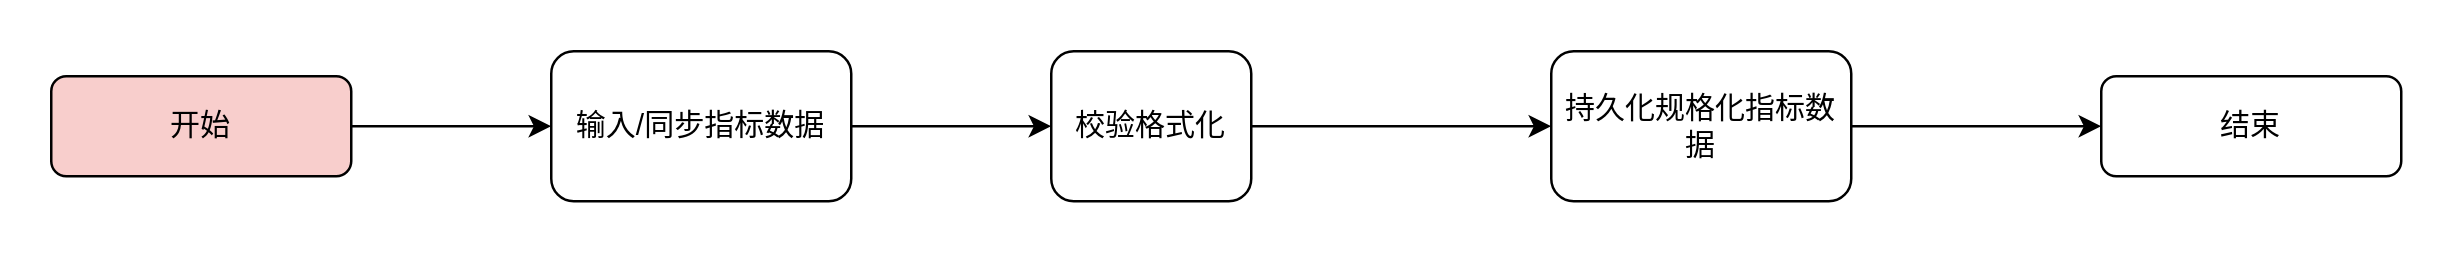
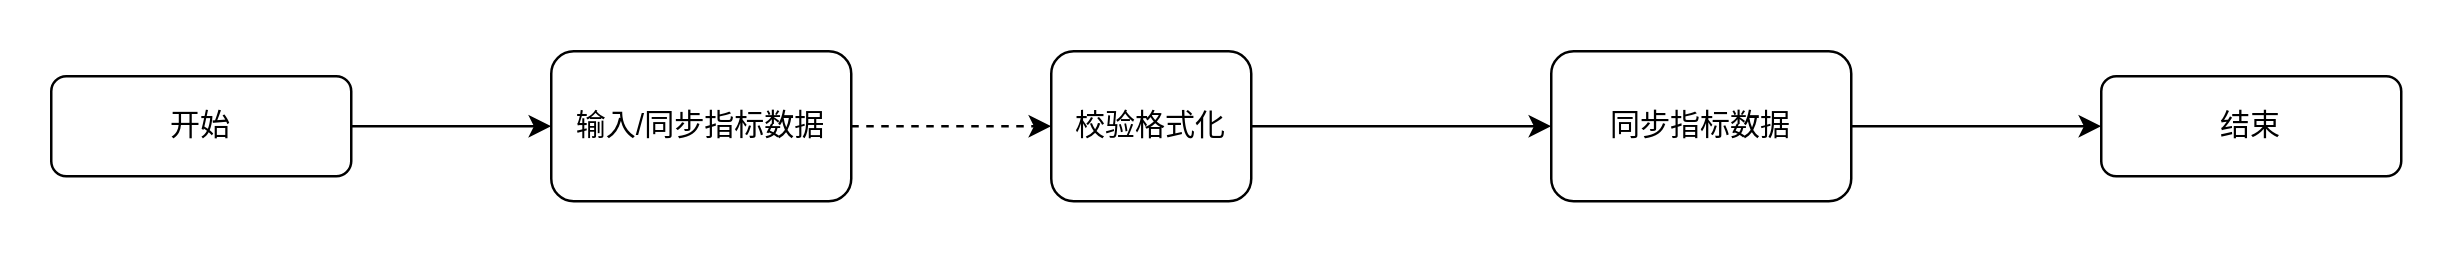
  <mxCell id="0" />
  <mxCell id="1" parent="0" />
  <mxCell id="2" value="" style="edgeStyle=orthogonalEdgeStyle;rounded=0;orthogonalLoop=1;jettySize=auto;html=1;" edge="1" parent="1" source="3" target="5"><mxGeometry relative="1" as="geometry" /></mxCell>
- <mxCell id="3" value="开始" style="rounded=1;whiteSpace=wrap;html=1;fontSize=12;glass=0;strokeWidth=1;shadow=0;fillColor=#f8cecc;" parent="1" vertex="1"><mxGeometry x="20" y="30" width="120" height="40" as="geometry" /></mxCell>
- <mxCell id="4" value="" style="edgeStyle=orthogonalEdgeStyle;rounded=0;orthogonalLoop=1;jettySize=auto;html=1;" edge="1" parent="1" source="5" target="7"><mxGeometry relative="1" as="geometry" /></mxCell>
+ <mxCell id="3" value="开始" style="rounded=1;whiteSpace=wrap;html=1;fontSize=12;glass=0;strokeWidth=1;shadow=0;" parent="1" vertex="1"><mxGeometry x="20" y="30" width="120" height="40" as="geometry" /></mxCell>
+ <mxCell id="4" value="" style="edgeStyle=orthogonalEdgeStyle;rounded=0;orthogonalLoop=1;jettySize=auto;html=1;dashed=1;" edge="1" parent="1" source="5" target="7"><mxGeometry relative="1" as="geometry" /></mxCell>
  <mxCell id="5" value="输入/同步指标数据" style="whiteSpace=wrap;html=1;rounded=1;shadow=0;strokeWidth=1;glass=0;" vertex="1" parent="1"><mxGeometry x="220" y="20" width="120" height="60" as="geometry" /></mxCell>
  <mxCell id="6" value="" style="edgeStyle=orthogonalEdgeStyle;rounded=0;orthogonalLoop=1;jettySize=auto;html=1;" edge="1" parent="1" source="7" target="9"><mxGeometry relative="1" as="geometry" /></mxCell>
  <mxCell id="7" value="校验格式化" style="whiteSpace=wrap;html=1;rounded=1;shadow=0;strokeWidth=1;glass=0;" vertex="1" parent="1"><mxGeometry x="420" y="20" width="80" height="60" as="geometry" /></mxCell>
  <mxCell id="8" value="" style="edgeStyle=orthogonalEdgeStyle;rounded=0;orthogonalLoop=1;jettySize=auto;html=1;" edge="1" parent="1" source="9" target="10"><mxGeometry relative="1" as="geometry" /></mxCell>
- <mxCell id="9" value="持久化规格化指标数据" style="whiteSpace=wrap;html=1;rounded=1;shadow=0;strokeWidth=1;glass=0;" vertex="1" parent="1"><mxGeometry x="620" y="20" width="120" height="60" as="geometry" /></mxCell>
+ <mxCell id="9" value="同步指标数据" style="whiteSpace=wrap;html=1;rounded=1;shadow=0;strokeWidth=1;glass=0;" vertex="1" parent="1"><mxGeometry x="620" y="20" width="120" height="60" as="geometry" /></mxCell>
  <mxCell id="10" value="结束" style="rounded=1;whiteSpace=wrap;html=1;fontSize=12;glass=0;strokeWidth=1;shadow=0;" vertex="1" parent="1"><mxGeometry x="840" y="30" width="120" height="40" as="geometry" /></mxCell>
